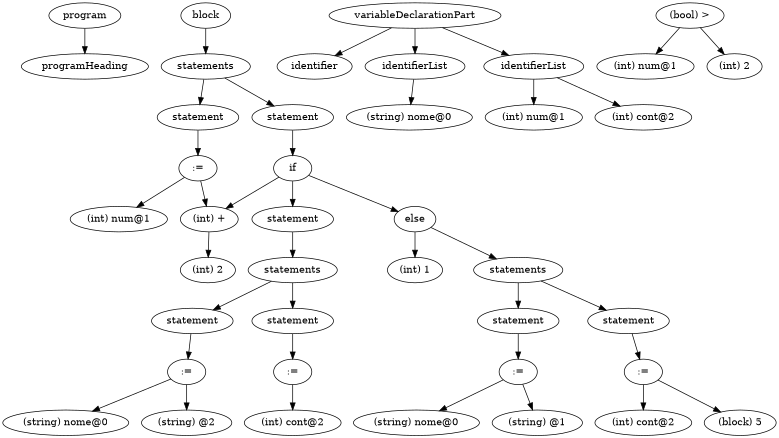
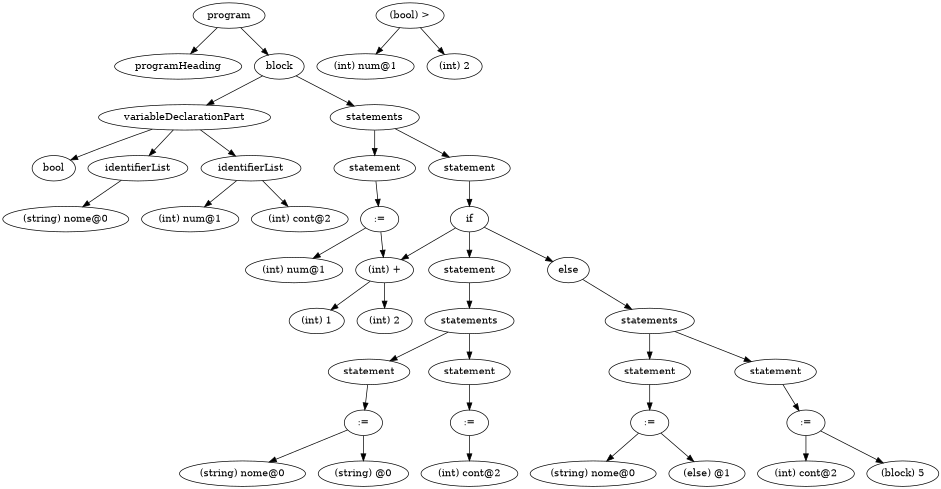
  digraph {
    ordering=out
    n1 [label=program]
    n2 [label=programHeading]
    n3 [label=block]
    n4 [label=variableDeclarationPart]
    n5 [label=statements]
-   n6 [label=identifier]
+   n6 [label=bool]
    n7 [label=identifierList]
    n8 [label=identifierList]
    n9 [label=statement]
    n10 [label=statement]
    n11 [label="(string) nome@0"]
    n12 [label="(int) num@1"]
    n13 [label="(int) cont@2"]
    n14 [label=":="]
    n15 [label=if]
    n16 [label="(int) num@1"]
    n17 [label="(int) +"]
    n18 [label="(int) 1"]
    n19 [label="(int) 2"]
    n20 [label=statement]
    n21 [label=else]
    n22 [label="(bool) >"]
    n23 [label="(int) num@1"]
    n24 [label="(int) 2"]
    n25 [label=statements]
    n26 [label=statements]
    n27 [label=statement]
    n28 [label=statement]
    n29 [label=":="]
    n30 [label=":="]
    n31 [label="(string) nome@0"]
-   n32 [label="(string) @2"]
+   n32 [label="(string) @0"]
    n33 [label="(int) cont@2"]
    n34 [label=statement]
    n35 [label=statement]
    n36 [label=":="]
    n37 [label=":="]
    n38 [label="(string) nome@0"]
-   n39 [label="(string) @1"]
+   n39 [label="(else) @1"]
    n40 [label="(int) cont@2"]
    n41 [label="(block) 5"]
    n1 -> n2
+   n1 -> n3
+   n3 -> n4
    n3 -> n5
    n4 -> n6
    n4 -> n7
    n4 -> n8
    n5 -> n9
    n5 -> n10
    n7 -> n11
    n8 -> n12
    n8 -> n13
    n9 -> n14
    n10 -> n15
    n14 -> n16
    n14 -> n17
    n15 -> n17
    n15 -> n20
    n15 -> n21
-   n21 -> n18
+   n17 -> n18
    n17 -> n19
    n20 -> n25
    n21 -> n26
    n22 -> n23
    n22 -> n24
    n25 -> n27
    n25 -> n28
    n26 -> n34
    n26 -> n35
    n27 -> n29
    n28 -> n30
    n29 -> n31
    n29 -> n32
    n30 -> n33
    n34 -> n36
    n35 -> n37
    n36 -> n38
    n36 -> n39
    n37 -> n40
    n37 -> n41
  }
